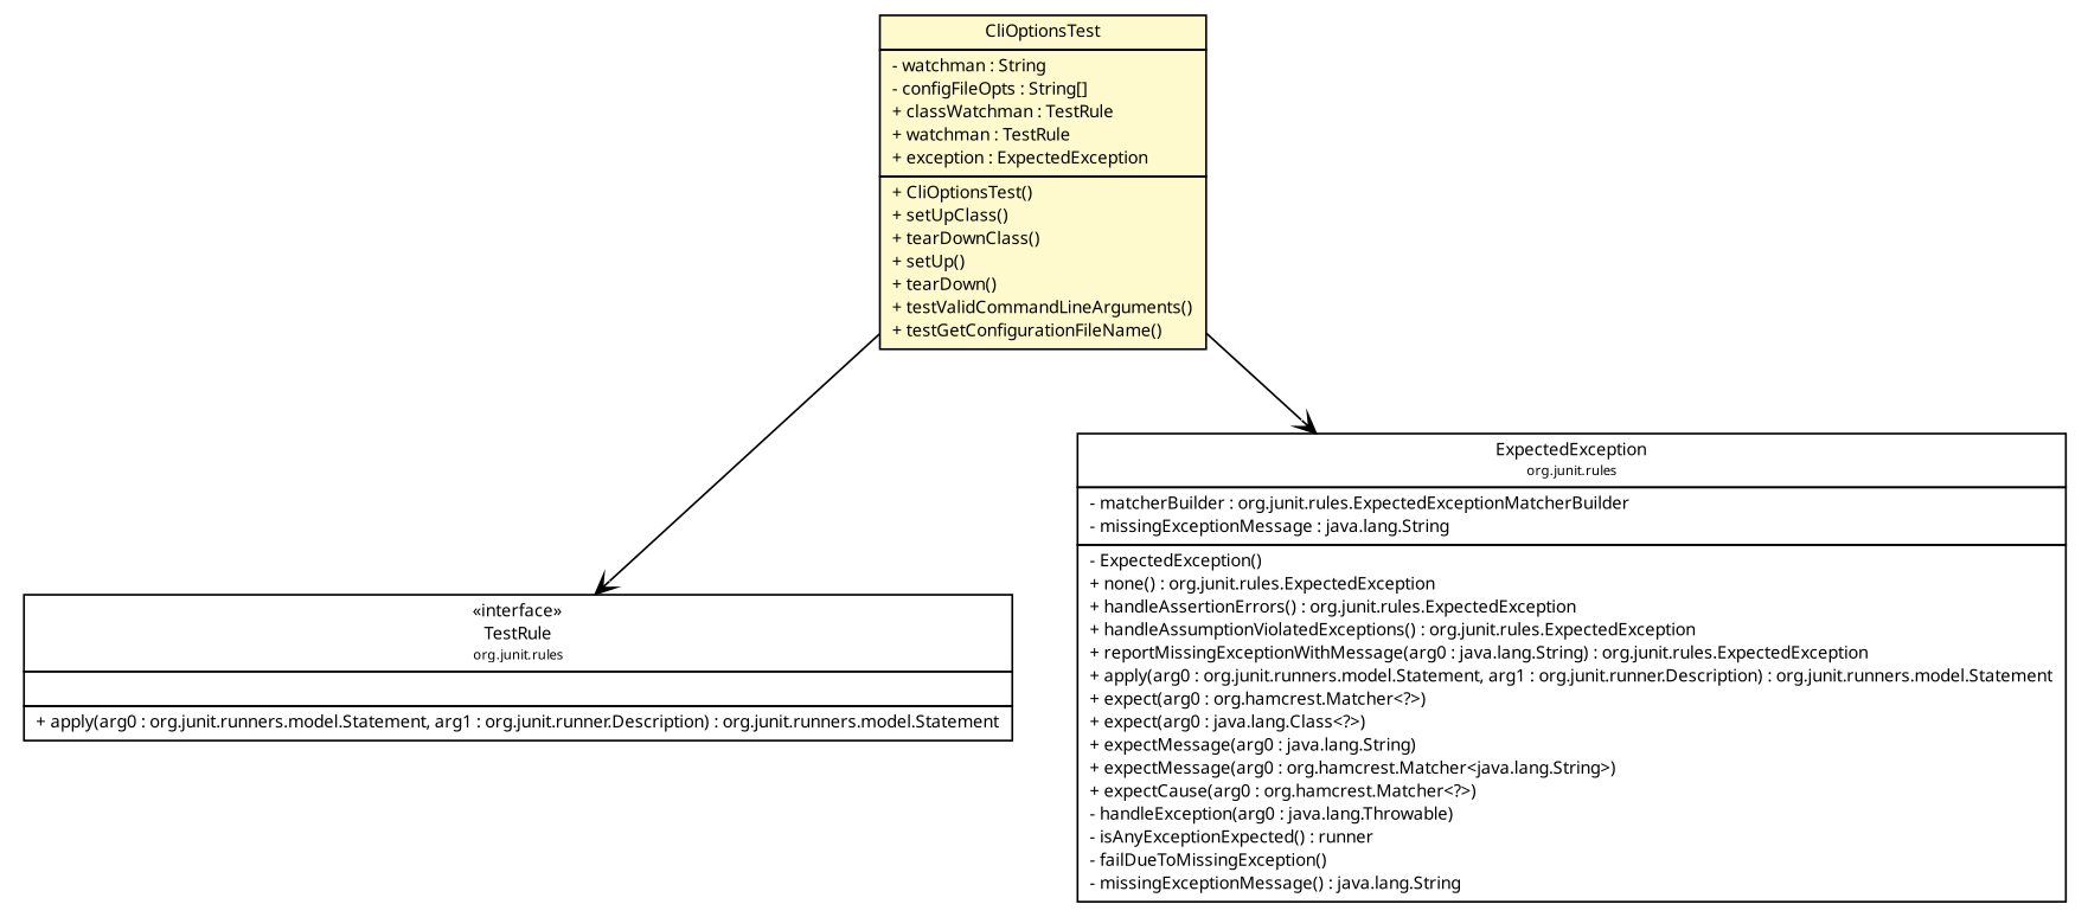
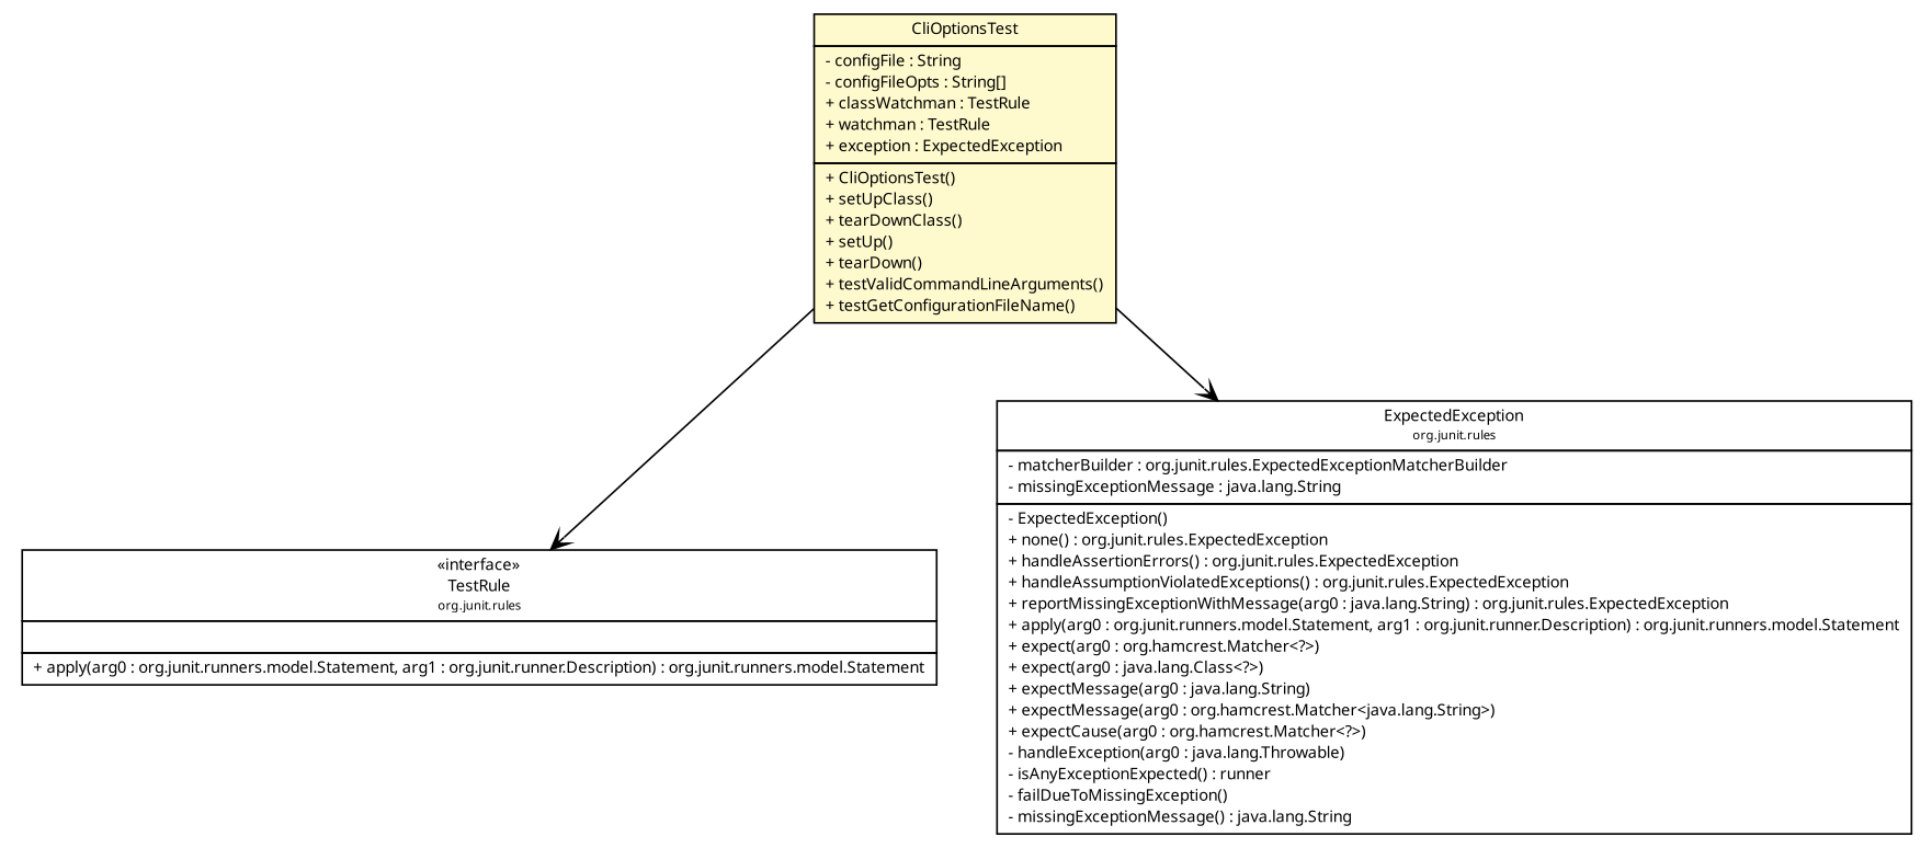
  digraph {
    nodesep=0.25
    ranksep=0.5
    node [fontcolor=black fontname="Trebuchet MS" fontsize=9.0 shape=plaintext]
    edge [arrowhead=open color=black fontcolor=black fontname="Trebuchet MS" fontsize=10.0 headport=p labelfontname="Trebuchet MS" labelfontsize=10 tailport=p]
-   n1 [label=<<table title="broadwick.CliOptionsTest" border="0" cellborder="1" cellspacing="0" cellpadding="2" port="p" bgcolor="lemonChiffon" href="./CliOptionsTest.html"> 		<tr><td><table border="0" cellspacing="0" cellpadding="1"> <tr><td align="center" balign="center"><font face="Trebuchet MS"> CliOptionsTest </font></td></tr> 		</table></td></tr> 		<tr><td><table border="0" cellspacing="0" cellpadding="1"> <tr><td align="left" balign="left"> - watchman : String </td></tr> <tr><td align="left" balign="left"> - configFileOpts : String[] </td></tr> <tr><td align="left" balign="left"> + classWatchman : TestRule </td></tr> <tr><td align="left" balign="left"> + watchman : TestRule </td></tr> <tr><td align="left" balign="left"> + exception : ExpectedException </td></tr> 		</table></td></tr> 		<tr><td><table border="0" cellspacing="0" cellpadding="1"> <tr><td align="left" balign="left"> + CliOptionsTest() </td></tr> <tr><td align="left" balign="left"> + setUpClass() </td></tr> <tr><td align="left" balign="left"> + tearDownClass() </td></tr> <tr><td align="left" balign="left"> + setUp() </td></tr> <tr><td align="left" balign="left"> + tearDown() </td></tr> <tr><td align="left" balign="left"> + testValidCommandLineArguments() </td></tr> <tr><td align="left" balign="left"> + testGetConfigurationFileName() </td></tr> 		</table></td></tr> 		</table>>]
+   n1 [label=<<table title="broadwick.CliOptionsTest" border="0" cellborder="1" cellspacing="0" cellpadding="2" port="p" bgcolor="lemonChiffon" href="./CliOptionsTest.html"> 		<tr><td><table border="0" cellspacing="0" cellpadding="1"> <tr><td align="center" balign="center"><font face="Trebuchet MS"> CliOptionsTest </font></td></tr> 		</table></td></tr> 		<tr><td><table border="0" cellspacing="0" cellpadding="1"> <tr><td align="left" balign="left"> - configFile : String </td></tr> <tr><td align="left" balign="left"> - configFileOpts : String[] </td></tr> <tr><td align="left" balign="left"> + classWatchman : TestRule </td></tr> <tr><td align="left" balign="left"> + watchman : TestRule </td></tr> <tr><td align="left" balign="left"> + exception : ExpectedException </td></tr> 		</table></td></tr> 		<tr><td><table border="0" cellspacing="0" cellpadding="1"> <tr><td align="left" balign="left"> + CliOptionsTest() </td></tr> <tr><td align="left" balign="left"> + setUpClass() </td></tr> <tr><td align="left" balign="left"> + tearDownClass() </td></tr> <tr><td align="left" balign="left"> + setUp() </td></tr> <tr><td align="left" balign="left"> + tearDown() </td></tr> <tr><td align="left" balign="left"> + testValidCommandLineArguments() </td></tr> <tr><td align="left" balign="left"> + testGetConfigurationFileName() </td></tr> 		</table></td></tr> 		</table>>]
    n2 [label=<<table title="org.junit.rules.TestRule" border="0" cellborder="1" cellspacing="0" cellpadding="2" port="p" href="http://java.sun.com/j2se/1.4.2/docs/api/org/junit/rules/TestRule.html"> 		<tr><td><table border="0" cellspacing="0" cellpadding="1"> <tr><td align="center" balign="center"> &#171;interface&#187; </td></tr> <tr><td align="center" balign="center"><font face="Trebuchet MS"> TestRule </font></td></tr> <tr><td align="center" balign="center"><font face="Trebuchet MS" point-size="7.0"> org.junit.rules </font></td></tr> 		</table></td></tr> 		<tr><td><table border="0" cellspacing="0" cellpadding="1"> <tr><td align="left" balign="left">  </td></tr> 		</table></td></tr> 		<tr><td><table border="0" cellspacing="0" cellpadding="1"> <tr><td align="left" balign="left"><font face="Trebuchet MS" point-size="9.0"> + apply(arg0 : org.junit.runners.model.Statement, arg1 : org.junit.runner.Description) : org.junit.runners.model.Statement </font></td></tr> 		</table></td></tr> 		</table>>]
    n3 [label=<<table title="org.junit.rules.ExpectedException" border="0" cellborder="1" cellspacing="0" cellpadding="2" port="p" href="http://java.sun.com/j2se/1.4.2/docs/api/org/junit/rules/ExpectedException.html"> 		<tr><td><table border="0" cellspacing="0" cellpadding="1"> <tr><td align="center" balign="center"><font face="Trebuchet MS"> ExpectedException </font></td></tr> <tr><td align="center" balign="center"><font face="Trebuchet MS" point-size="7.0"> org.junit.rules </font></td></tr> 		</table></td></tr> 		<tr><td><table border="0" cellspacing="0" cellpadding="1"> <tr><td align="left" balign="left"> - matcherBuilder : org.junit.rules.ExpectedExceptionMatcherBuilder </td></tr> <tr><td align="left" balign="left"> - missingExceptionMessage : java.lang.String </td></tr> 		</table></td></tr> 		<tr><td><table border="0" cellspacing="0" cellpadding="1"> <tr><td align="left" balign="left"> - ExpectedException() </td></tr> <tr><td align="left" balign="left"> + none() : org.junit.rules.ExpectedException </td></tr> <tr><td align="left" balign="left"> + handleAssertionErrors() : org.junit.rules.ExpectedException </td></tr> <tr><td align="left" balign="left"> + handleAssumptionViolatedExceptions() : org.junit.rules.ExpectedException </td></tr> <tr><td align="left" balign="left"> + reportMissingExceptionWithMessage(arg0 : java.lang.String) : org.junit.rules.ExpectedException </td></tr> <tr><td align="left" balign="left"> + apply(arg0 : org.junit.runners.model.Statement, arg1 : org.junit.runner.Description) : org.junit.runners.model.Statement </td></tr> <tr><td align="left" balign="left"> + expect(arg0 : org.hamcrest.Matcher&lt;?&gt;) </td></tr> <tr><td align="left" balign="left"> + expect(arg0 : java.lang.Class&lt;?&gt;) </td></tr> <tr><td align="left" balign="left"> + expectMessage(arg0 : java.lang.String) </td></tr> <tr><td align="left" balign="left"> + expectMessage(arg0 : org.hamcrest.Matcher&lt;java.lang.String&gt;) </td></tr> <tr><td align="left" balign="left"> + expectCause(arg0 : org.hamcrest.Matcher&lt;?&gt;) </td></tr> <tr><td align="left" balign="left"> - handleException(arg0 : java.lang.Throwable) </td></tr> <tr><td align="left" balign="left"> - isAnyExceptionExpected() : runner </td></tr> <tr><td align="left" balign="left"> - failDueToMissingException() </td></tr> <tr><td align="left" balign="left"> - missingExceptionMessage() : java.lang.String </td></tr> 		</table></td></tr> 		</table>>]
    n1 -> n2
    n1 -> n3
  }
